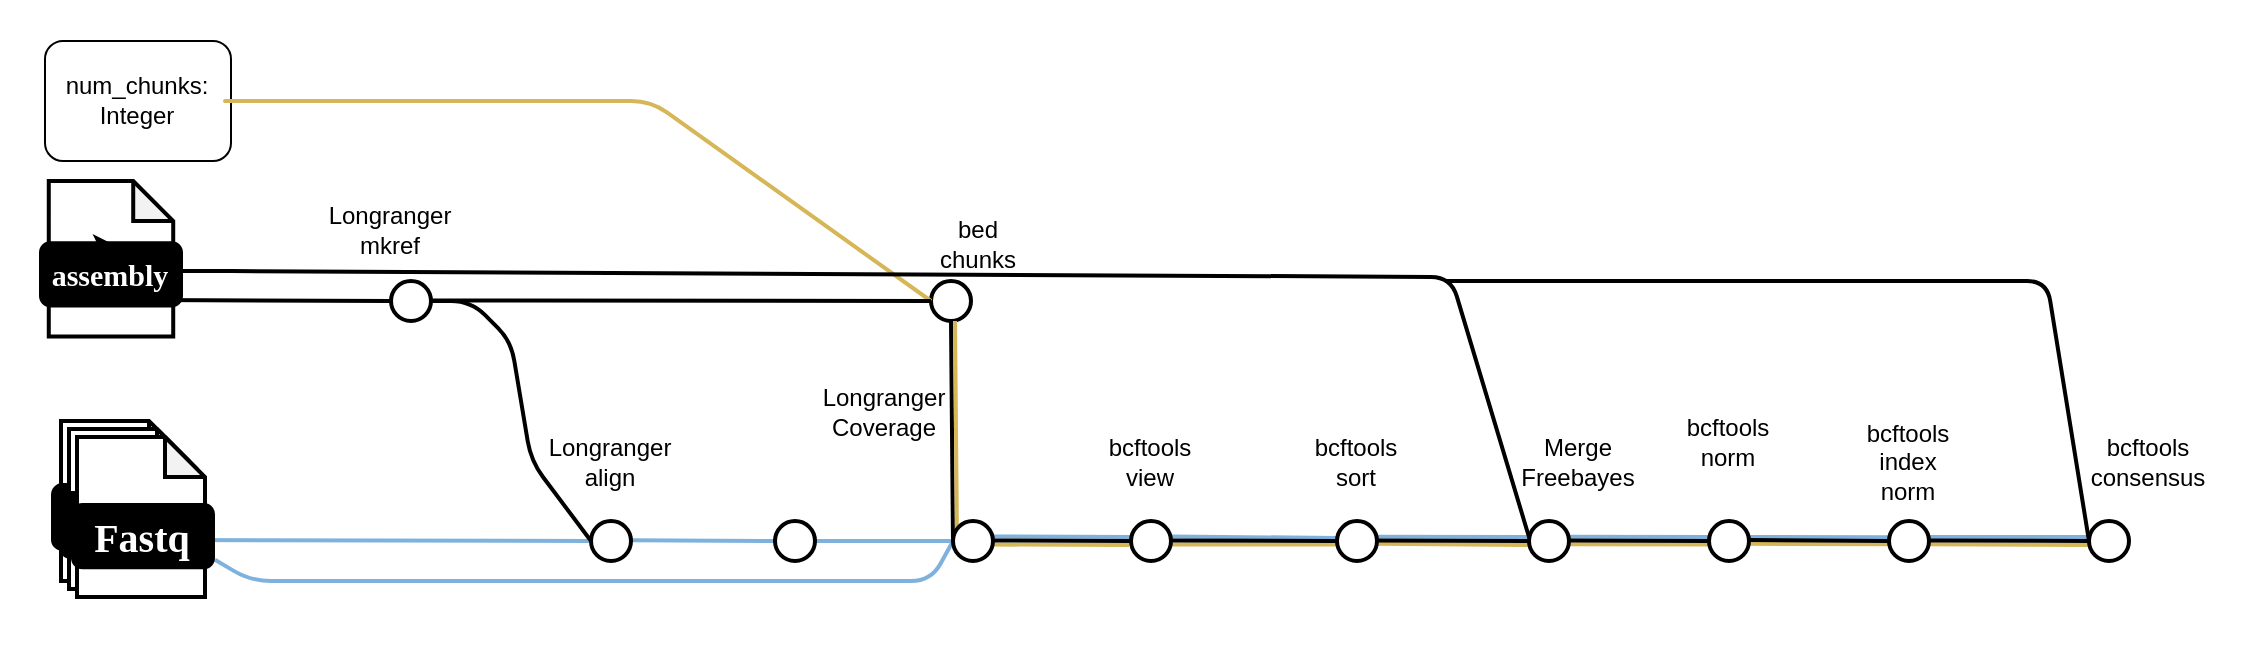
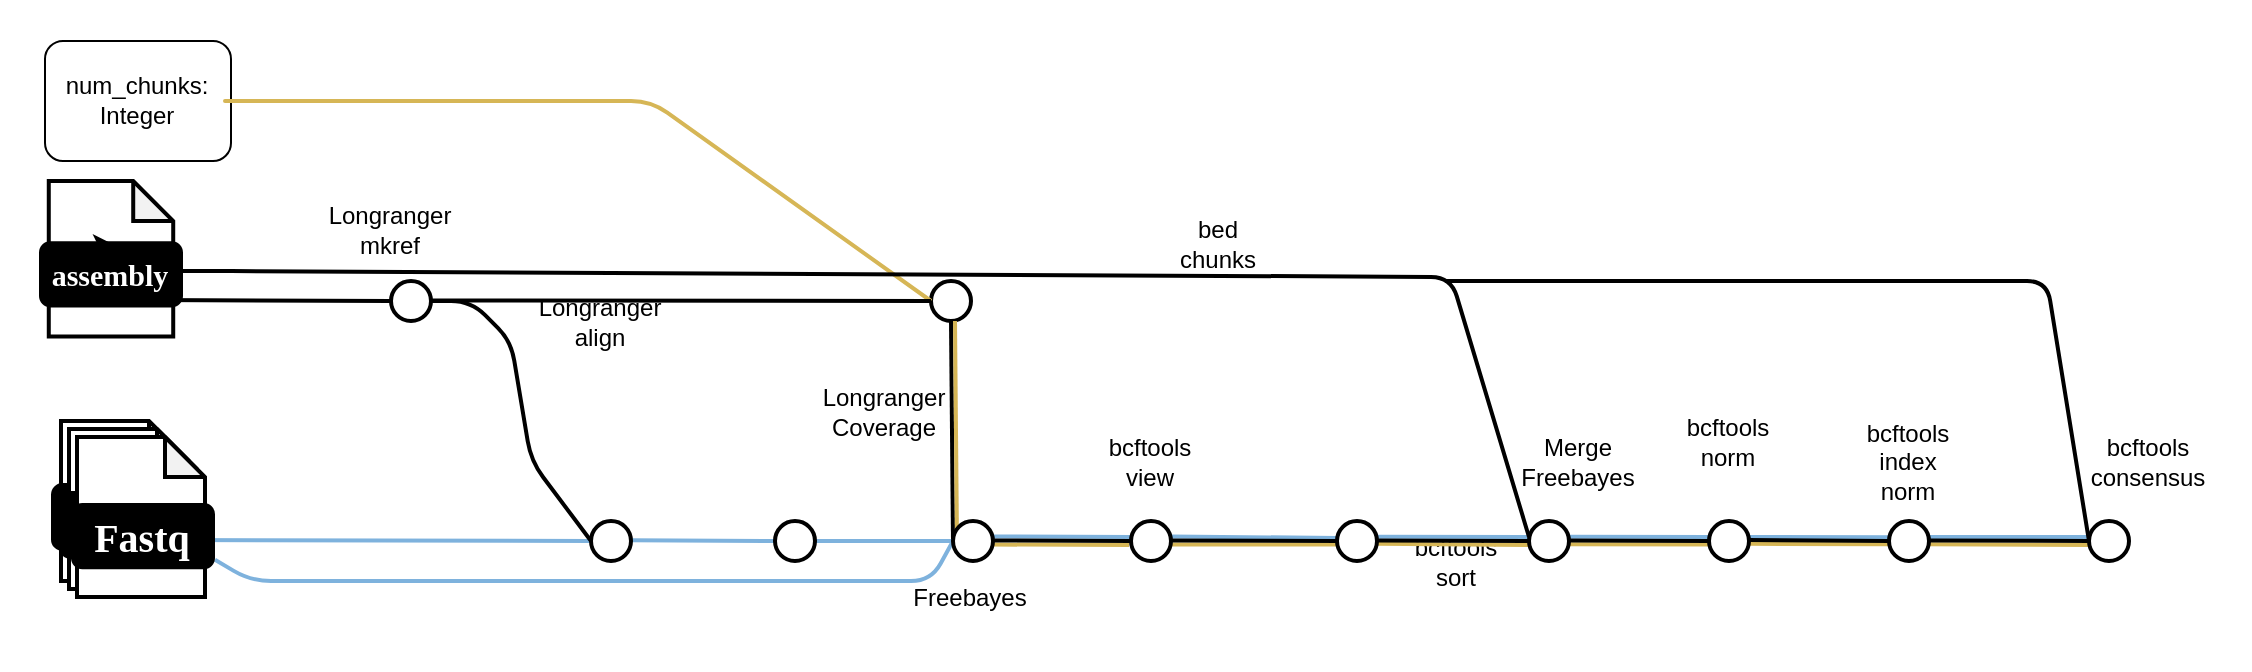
  <mxCell id="0" />
  <mxCell id="1" parent="0" />
  <mxCell id="2" value="" style="group;aspect=fixed;" vertex="1" connectable="0" parent="1"><mxGeometry x="26" y="210" width="80" height="88" as="geometry" /></mxCell>
  <mxCell id="3" value="" style="shape=note;whiteSpace=wrap;html=1;backgroundOutline=1;darkOpacity=0.05;rounded=1;size=20;strokeWidth=2;" vertex="1" parent="2"><mxGeometry x="4" width="64" height="80" as="geometry" /></mxCell>
  <mxCell id="4" value="&lt;font data-font-src=&quot;https://fonts.googleapis.com/css?family=Maven+Pro&quot; face=&quot;Maven Pro&quot; color=&quot;#ffffff&quot;&gt;&lt;b&gt;&lt;font style=&quot;font-size: 20px;&quot;&gt;Fastq&lt;/font&gt;&lt;/b&gt;&lt;/font&gt;" style="rounded=1;whiteSpace=wrap;html=1;strokeWidth=2;fillColor=#000000;" vertex="1" parent="2"><mxGeometry y="32" width="72" height="32" as="geometry" /></mxCell>
  <mxCell id="5" value="" style="shape=note;whiteSpace=wrap;html=1;backgroundOutline=1;darkOpacity=0.05;rounded=1;size=20;strokeWidth=2;" vertex="1" parent="2"><mxGeometry x="8" y="4" width="64" height="80" as="geometry" /></mxCell>
  <mxCell id="6" value="&lt;font data-font-src=&quot;https://fonts.googleapis.com/css?family=Maven+Pro&quot; face=&quot;Maven Pro&quot; color=&quot;#ffffff&quot;&gt;&lt;b&gt;&lt;font style=&quot;font-size: 20px;&quot;&gt;Fastq&lt;/font&gt;&lt;/b&gt;&lt;/font&gt;" style="rounded=1;whiteSpace=wrap;html=1;strokeWidth=2;fillColor=#000000;" vertex="1" parent="2"><mxGeometry x="4" y="36" width="72" height="32" as="geometry" /></mxCell>
  <mxCell id="7" value="" style="shape=note;whiteSpace=wrap;html=1;backgroundOutline=1;darkOpacity=0.05;rounded=1;size=20;strokeWidth=2;" vertex="1" parent="2"><mxGeometry x="12" y="8" width="64" height="80" as="geometry" /></mxCell>
  <mxCell id="8" value="num_chunks: Integer" style="rounded=1;whiteSpace=wrap;html=1;" vertex="1" parent="1"><mxGeometry x="22" y="20" width="93" height="60" as="geometry" /></mxCell>
  <mxCell id="9" value="" style="ellipse;whiteSpace=wrap;html=1;aspect=fixed;rounded=1;rotation=0;strokeWidth=2;" vertex="1" parent="1"><mxGeometry x="195" y="140" width="20" height="20" as="geometry" /></mxCell>
  <mxCell id="10" value="" style="ellipse;whiteSpace=wrap;html=1;aspect=fixed;rounded=1;rotation=0;strokeWidth=2;" vertex="1" parent="1"><mxGeometry x="465" y="140" width="20" height="20" as="geometry" /></mxCell>
  <mxCell id="11" value="Longranger mkref" style="text;html=1;strokeColor=none;fillColor=none;align=center;verticalAlign=middle;whiteSpace=wrap;rounded=0;" vertex="1" parent="1"><mxGeometry x="165" y="100" width="60" height="30" as="geometry" /></mxCell>
- <mxCell id="12" value="Longranger align" style="text;html=1;strokeColor=none;fillColor=none;align=center;verticalAlign=middle;whiteSpace=wrap;rounded=0;" vertex="1" parent="1"><mxGeometry x="275" y="216" width="60" height="30" as="geometry" /></mxCell>
- <mxCell id="13" value="bed chunks" style="text;html=1;strokeColor=none;fillColor=none;align=center;verticalAlign=middle;whiteSpace=wrap;rounded=0;" vertex="1" parent="1"><mxGeometry x="459" y="106" width="60" height="31" as="geometry" /></mxCell>
+ <mxCell id="12" value="Longranger align" style="text;html=1;strokeColor=none;fillColor=none;align=center;verticalAlign=middle;whiteSpace=wrap;rounded=0;" vertex="1" parent="1"><mxGeometry x="270" y="146" width="60" height="30" as="geometry" /></mxCell>
+ <mxCell id="13" value="bed chunks" style="text;html=1;strokeColor=none;fillColor=none;align=center;verticalAlign=middle;whiteSpace=wrap;rounded=0;" vertex="1" parent="1"><mxGeometry x="579" y="106" width="60" height="31" as="geometry" /></mxCell>
  <mxCell id="14" value="Longranger Coverage" style="text;html=1;strokeColor=none;fillColor=none;align=center;verticalAlign=middle;whiteSpace=wrap;rounded=0;" vertex="1" parent="1"><mxGeometry x="412" y="191" width="60" height="30" as="geometry" /></mxCell>
  <mxCell id="15" value="bcftools view" style="text;html=1;strokeColor=none;fillColor=none;align=center;verticalAlign=middle;whiteSpace=wrap;rounded=0;" vertex="1" parent="1"><mxGeometry x="545" y="216" width="60" height="30" as="geometry" /></mxCell>
- <mxCell id="16" value="bcftools sort" style="text;html=1;strokeColor=none;fillColor=none;align=center;verticalAlign=middle;whiteSpace=wrap;rounded=0;" vertex="1" parent="1"><mxGeometry x="648" y="216" width="60" height="30" as="geometry" /></mxCell>
+ <mxCell id="16" value="bcftools sort" style="text;html=1;strokeColor=none;fillColor=none;align=center;verticalAlign=middle;whiteSpace=wrap;rounded=0;" vertex="1" parent="1"><mxGeometry x="698" y="266" width="60" height="30" as="geometry" /></mxCell>
  <mxCell id="17" value="Merge Freebayes" style="text;html=1;strokeColor=none;fillColor=none;align=center;verticalAlign=middle;whiteSpace=wrap;rounded=0;" vertex="1" parent="1"><mxGeometry x="759" y="216" width="60" height="30" as="geometry" /></mxCell>
  <mxCell id="18" value="bcftools norm" style="text;html=1;strokeColor=none;fillColor=none;align=center;verticalAlign=middle;whiteSpace=wrap;rounded=0;" vertex="1" parent="1"><mxGeometry x="834" y="206" width="60" height="30" as="geometry" /></mxCell>
  <mxCell id="19" value="bcftools index norm" style="text;html=1;strokeColor=none;fillColor=none;align=center;verticalAlign=middle;whiteSpace=wrap;rounded=0;" vertex="1" parent="1"><mxGeometry x="924" y="216" width="60" height="30" as="geometry" /></mxCell>
  <mxCell id="20" value="bcftools consensus" style="text;html=1;strokeColor=none;fillColor=none;align=center;verticalAlign=middle;whiteSpace=wrap;rounded=0;" vertex="1" parent="1"><mxGeometry x="1044" y="216" width="60" height="30" as="geometry" /></mxCell>
  <mxCell id="21" value="" style="endArrow=none;html=1;rounded=1;strokeWidth=2;entryX=0;entryY=0.5;entryDx=0;entryDy=0;" edge="1" parent="1" target="9"><mxGeometry width="50" height="50" relative="1" as="geometry"><mxPoint x="75" y="149.5" as="sourcePoint" /><mxPoint x="115" y="149.5" as="targetPoint" /></mxGeometry></mxCell>
  <mxCell id="22" value="" style="endArrow=none;html=1;rounded=1;strokeWidth=2;strokeColor=#7EB2DD;entryX=0;entryY=0.5;entryDx=0;entryDy=0;" edge="1" parent="1"><mxGeometry width="50" height="50" relative="1" as="geometry"><mxPoint x="85" y="269.5" as="sourcePoint" /><mxPoint x="295" y="270" as="targetPoint" /></mxGeometry></mxCell>
  <mxCell id="23" value="" style="endArrow=none;html=1;rounded=1;strokeWidth=2;strokeColor=#7EB2DD;entryX=0;entryY=0.5;entryDx=0;entryDy=0;" edge="1" parent="1"><mxGeometry width="50" height="50" relative="1" as="geometry"><mxPoint x="315" y="269.68" as="sourcePoint" /><mxPoint x="387" y="270" as="targetPoint" /></mxGeometry></mxCell>
  <mxCell id="24" value="" style="endArrow=none;html=1;rounded=1;strokeWidth=2;entryX=0;entryY=0.5;entryDx=0;entryDy=0;" edge="1" parent="1"><mxGeometry width="50" height="50" relative="1" as="geometry"><mxPoint x="215" y="150" as="sourcePoint" /><mxPoint x="295" y="270" as="targetPoint" /><Array as="points"><mxPoint x="235" y="150" /><mxPoint x="255" y="170" /><mxPoint x="265" y="230" /></Array></mxGeometry></mxCell>
  <mxCell id="25" value="" style="ellipse;whiteSpace=wrap;html=1;aspect=fixed;rounded=1;rotation=0;strokeWidth=2;" vertex="1" parent="1"><mxGeometry x="295" y="260" width="20" height="20" as="geometry" /></mxCell>
+ <mxCell id="26" value="Freebayes" style="text;html=1;strokeColor=none;fillColor=none;align=center;verticalAlign=middle;whiteSpace=wrap;rounded=0;" vertex="1" parent="1"><mxGeometry x="455" y="284" width="60" height="30" as="geometry" /></mxCell>
  <mxCell id="27" value="" style="endArrow=none;html=1;rounded=1;strokeWidth=2;entryX=0;entryY=0.5;entryDx=0;entryDy=0;fillColor=#fff2cc;strokeColor=#d6b656;" edge="1" parent="1" target="10"><mxGeometry width="50" height="50" relative="1" as="geometry"><mxPoint x="115" y="50" as="sourcePoint" /><mxPoint x="475" y="150" as="targetPoint" /><Array as="points"><mxPoint x="110" y="50" /><mxPoint x="325" y="50" /></Array></mxGeometry></mxCell>
  <mxCell id="28" value="" style="endArrow=none;html=1;rounded=1;strokeWidth=2;entryX=0;entryY=0.5;entryDx=0;entryDy=0;" edge="1" parent="1" target="10"><mxGeometry width="50" height="50" relative="1" as="geometry"><mxPoint x="215" y="149.76" as="sourcePoint" /><mxPoint x="255" y="149.76" as="targetPoint" /></mxGeometry></mxCell>
  <mxCell id="29" value="" style="endArrow=none;html=1;rounded=1;strokeWidth=2;exitX=0.5;exitY=1;exitDx=0;exitDy=0;entryX=0;entryY=0.5;entryDx=0;entryDy=0;" edge="1" parent="1" source="10"><mxGeometry width="50" height="50" relative="1" as="geometry"><mxPoint x="475" y="210" as="sourcePoint" /><mxPoint x="476" y="270" as="targetPoint" /></mxGeometry></mxCell>
  <mxCell id="30" value="" style="endArrow=none;html=1;rounded=1;strokeWidth=2;strokeColor=#7EB2DD;entryX=0;entryY=0.5;entryDx=0;entryDy=0;exitX=1;exitY=0.5;exitDx=0;exitDy=0;" edge="1" parent="1"><mxGeometry width="50" height="50" relative="1" as="geometry"><mxPoint x="407" y="270" as="sourcePoint" /><mxPoint x="479" y="270" as="targetPoint" /></mxGeometry></mxCell>
  <mxCell id="31" value="" style="endArrow=none;html=1;rounded=1;strokeWidth=2;exitX=0;exitY=0.5;exitDx=0;exitDy=0;strokeColor=#7EB2DD;entryX=1.014;entryY=0.881;entryDx=0;entryDy=0;entryPerimeter=0;" edge="1" parent="1" target="32"><mxGeometry width="50" height="50" relative="1" as="geometry"><mxPoint x="476" y="270" as="sourcePoint" /><mxPoint x="85" y="270" as="targetPoint" /><Array as="points"><mxPoint x="465" y="290" /><mxPoint x="125" y="290" /></Array></mxGeometry></mxCell>
  <mxCell id="32" value="&lt;font data-font-src=&quot;https://fonts.googleapis.com/css?family=Maven+Pro&quot; face=&quot;Maven Pro&quot; color=&quot;#ffffff&quot;&gt;&lt;b&gt;&lt;font style=&quot;font-size: 20px;&quot;&gt;Fastq&lt;/font&gt;&lt;/b&gt;&lt;/font&gt;" style="rounded=1;whiteSpace=wrap;html=1;strokeWidth=2;fillColor=#000000;aspect=fixed;" vertex="1" parent="1"><mxGeometry x="36" y="252" width="70" height="31.11" as="geometry" /></mxCell>
  <mxCell id="33" value="" style="group;aspect=fixed;" vertex="1" connectable="0" parent="1"><mxGeometry x="20" y="90" width="70" height="77.78" as="geometry" /></mxCell>
  <mxCell id="34" value="" style="shape=note;whiteSpace=wrap;html=1;backgroundOutline=1;darkOpacity=0.05;rounded=1;size=20;strokeWidth=2;" vertex="1" parent="33"><mxGeometry x="3.889" width="62.222" height="77.78" as="geometry" /></mxCell>
  <mxCell id="35" value="&lt;font size=&quot;1&quot; face=&quot;Maven Pro&quot; color=&quot;#ffffff&quot;&gt;&lt;b style=&quot;font-size: 15px;&quot;&gt;assembly&lt;/b&gt;&lt;/font&gt;" style="rounded=1;whiteSpace=wrap;html=1;strokeWidth=2;fillColor=#000000;" vertex="1" parent="33"><mxGeometry y="31.112" width="70" height="31.112" as="geometry" /></mxCell>
  <mxCell id="36" style="edgeStyle=orthogonalEdgeStyle;rounded=0;orthogonalLoop=1;jettySize=auto;html=1;exitX=0.25;exitY=0;exitDx=0;exitDy=0;entryX=0.5;entryY=0;entryDx=0;entryDy=0;" edge="1" parent="33" source="35" target="35"><mxGeometry relative="1" as="geometry" /></mxCell>
  <mxCell id="37" value="" style="endArrow=none;html=1;rounded=1;strokeWidth=2;strokeColor=#7EB2DD;exitX=1;exitY=0.5;exitDx=0;exitDy=0;entryX=0.007;entryY=0.423;entryDx=0;entryDy=0;entryPerimeter=0;" edge="1" parent="1"><mxGeometry width="50" height="50" relative="1" as="geometry"><mxPoint x="585" y="267.77" as="sourcePoint" /><mxPoint x="668.14" y="268.46" as="targetPoint" /></mxGeometry></mxCell>
  <mxCell id="38" value="" style="endArrow=none;html=1;rounded=1;strokeWidth=2;strokeColor=#7EB2DD;exitX=1;exitY=0.5;exitDx=0;exitDy=0;" edge="1" parent="1"><mxGeometry width="50" height="50" relative="1" as="geometry"><mxPoint x="687" y="267.88" as="sourcePoint" /><mxPoint x="765" y="268" as="targetPoint" /></mxGeometry></mxCell>
  <mxCell id="39" value="" style="endArrow=none;html=1;rounded=1;strokeWidth=2;strokeColor=#7EB2DD;exitX=1;exitY=0.5;exitDx=0;exitDy=0;" edge="1" parent="1"><mxGeometry width="50" height="50" relative="1" as="geometry"><mxPoint x="783" y="267.92" as="sourcePoint" /><mxPoint x="855" y="268" as="targetPoint" /></mxGeometry></mxCell>
  <mxCell id="40" value="" style="endArrow=none;html=1;rounded=1;strokeWidth=2;strokeColor=#7EB2DD;exitX=1;exitY=0.5;exitDx=0;exitDy=0;" edge="1" parent="1"><mxGeometry width="50" height="50" relative="1" as="geometry"><mxPoint x="874" y="268" as="sourcePoint" /><mxPoint x="946" y="268.08" as="targetPoint" /></mxGeometry></mxCell>
  <mxCell id="41" value="" style="endArrow=none;html=1;rounded=1;strokeWidth=2;strokeColor=#7EB2DD;exitX=1;exitY=0.5;exitDx=0;exitDy=0;entryX=0.024;entryY=0.4;entryDx=0;entryDy=0;entryPerimeter=0;" edge="1" parent="1"><mxGeometry width="50" height="50" relative="1" as="geometry"><mxPoint x="964" y="268" as="sourcePoint" /><mxPoint x="1044.48" y="268" as="targetPoint" /></mxGeometry></mxCell>
  <mxCell id="42" value="" style="endArrow=none;html=1;rounded=1;strokeWidth=2;entryX=0;entryY=0.5;entryDx=0;entryDy=0;" edge="1" parent="1"><mxGeometry width="50" height="50" relative="1" as="geometry"><mxPoint x="722" y="140" as="sourcePoint" /><mxPoint x="1044" y="270" as="targetPoint" /><Array as="points"><mxPoint x="1023" y="140" /></Array></mxGeometry></mxCell>
  <mxCell id="43" value="" style="ellipse;whiteSpace=wrap;html=1;aspect=fixed;rounded=1;rotation=0;strokeWidth=2;" vertex="1" parent="1"><mxGeometry x="387" y="260" width="20" height="20" as="geometry" /></mxCell>
  <mxCell id="44" value="" style="endArrow=none;html=1;rounded=1;strokeWidth=2;strokeColor=#d6b656;exitX=1;exitY=0.5;exitDx=0;exitDy=0;fillColor=#fff2cc;" edge="1" parent="1"><mxGeometry width="50" height="50" relative="1" as="geometry"><mxPoint x="495" y="271.77" as="sourcePoint" /><mxPoint x="564" y="272" as="targetPoint" /></mxGeometry></mxCell>
  <mxCell id="45" value="" style="endArrow=none;html=1;rounded=1;strokeWidth=2;strokeColor=#d6b656;exitX=1;exitY=0.5;exitDx=0;exitDy=0;entryX=0.047;entryY=0.59;entryDx=0;entryDy=0;entryPerimeter=0;fillColor=#fff2cc;" edge="1" parent="1"><mxGeometry width="50" height="50" relative="1" as="geometry"><mxPoint x="585" y="271.77" as="sourcePoint" /><mxPoint x="668.94" y="271.8" as="targetPoint" /></mxGeometry></mxCell>
  <mxCell id="46" value="" style="endArrow=none;html=1;rounded=1;strokeWidth=2;strokeColor=#d6b656;exitX=0.981;exitY=0.569;exitDx=0;exitDy=0;exitPerimeter=0;fillColor=#fff2cc;" edge="1" parent="1"><mxGeometry width="50" height="50" relative="1" as="geometry"><mxPoint x="687.62" y="271.38" as="sourcePoint" /><mxPoint x="765" y="272" as="targetPoint" /></mxGeometry></mxCell>
  <mxCell id="47" value="" style="endArrow=none;html=1;rounded=1;strokeWidth=2;strokeColor=#d6b656;exitX=1.006;exitY=0.582;exitDx=0;exitDy=0;exitPerimeter=0;entryX=0.029;entryY=0.588;entryDx=0;entryDy=0;entryPerimeter=0;fillColor=#fff2cc;" edge="1" parent="1"><mxGeometry width="50" height="50" relative="1" as="geometry"><mxPoint x="784.12" y="271.64" as="sourcePoint" /><mxPoint x="854.58" y="271.76" as="targetPoint" /></mxGeometry></mxCell>
  <mxCell id="48" value="" style="endArrow=none;html=1;rounded=1;strokeWidth=2;strokeColor=#d6b656;exitX=0.988;exitY=0.571;exitDx=0;exitDy=0;entryX=0.018;entryY=0.582;entryDx=0;entryDy=0;entryPerimeter=0;exitPerimeter=0;fillColor=#fff2cc;" edge="1" parent="1"><mxGeometry width="50" height="50" relative="1" as="geometry"><mxPoint x="873.76" y="271.42" as="sourcePoint" /><mxPoint x="944.36" y="271.64" as="targetPoint" /></mxGeometry></mxCell>
  <mxCell id="49" value="" style="endArrow=none;html=1;rounded=1;strokeWidth=2;strokeColor=#d6b656;exitX=0.971;exitY=0.582;exitDx=0;exitDy=0;entryX=0.024;entryY=0.4;entryDx=0;entryDy=0;entryPerimeter=0;exitPerimeter=0;fillColor=#fff2cc;" edge="1" parent="1"><mxGeometry width="50" height="50" relative="1" as="geometry"><mxPoint x="963.42" y="271.64" as="sourcePoint" /><mxPoint x="1044.48" y="272" as="targetPoint" /></mxGeometry></mxCell>
  <mxCell id="50" value="" style="endArrow=none;html=1;rounded=1;strokeWidth=2;entryX=0;entryY=0.5;entryDx=0;entryDy=0;" edge="1" parent="1"><mxGeometry width="50" height="50" relative="1" as="geometry"><mxPoint x="964" y="269.78" as="sourcePoint" /><mxPoint x="1044" y="270" as="targetPoint" /></mxGeometry></mxCell>
  <mxCell id="51" value="" style="endArrow=none;html=1;rounded=1;strokeWidth=2;entryX=0;entryY=0.5;entryDx=0;entryDy=0;" edge="1" parent="1"><mxGeometry width="50" height="50" relative="1" as="geometry"><mxPoint x="874" y="269.55" as="sourcePoint" /><mxPoint x="944" y="270" as="targetPoint" /></mxGeometry></mxCell>
  <mxCell id="52" value="" style="endArrow=none;html=1;rounded=1;strokeWidth=2;entryX=0;entryY=0.5;entryDx=0;entryDy=0;" edge="1" parent="1"><mxGeometry width="50" height="50" relative="1" as="geometry"><mxPoint x="784" y="269.7" as="sourcePoint" /><mxPoint x="854" y="270" as="targetPoint" /></mxGeometry></mxCell>
  <mxCell id="53" value="" style="endArrow=none;html=1;rounded=1;strokeWidth=2;entryX=0;entryY=0.5;entryDx=0;entryDy=0;" edge="1" parent="1"><mxGeometry width="50" height="50" relative="1" as="geometry"><mxPoint x="688" y="269.7" as="sourcePoint" /><mxPoint x="764" y="270" as="targetPoint" /></mxGeometry></mxCell>
  <mxCell id="54" value="" style="endArrow=none;html=1;rounded=1;strokeWidth=2;entryX=0;entryY=0.5;entryDx=0;entryDy=0;" edge="1" parent="1"><mxGeometry width="50" height="50" relative="1" as="geometry"><mxPoint x="585" y="269.7" as="sourcePoint" /><mxPoint x="668" y="270" as="targetPoint" /></mxGeometry></mxCell>
  <mxCell id="55" value="" style="endArrow=none;html=1;rounded=1;strokeWidth=2;strokeColor=#7EB2DD;exitX=1;exitY=0.5;exitDx=0;exitDy=0;" edge="1" parent="1"><mxGeometry width="50" height="50" relative="1" as="geometry"><mxPoint x="496" y="267.77" as="sourcePoint" /><mxPoint x="565" y="268" as="targetPoint" /></mxGeometry></mxCell>
  <mxCell id="56" value="" style="endArrow=none;html=1;rounded=1;strokeWidth=2;entryX=0;entryY=0.5;entryDx=0;entryDy=0;" edge="1" parent="1"><mxGeometry width="50" height="50" relative="1" as="geometry"><mxPoint x="495" y="269.7" as="sourcePoint" /><mxPoint x="565" y="270" as="targetPoint" /></mxGeometry></mxCell>
  <mxCell id="57" value="" style="endArrow=none;html=1;rounded=1;strokeWidth=2;exitX=0.5;exitY=1;exitDx=0;exitDy=0;entryX=0;entryY=0.5;entryDx=0;entryDy=0;strokeColor=#d6b656;fillColor=#fff2cc;" edge="1" parent="1"><mxGeometry width="50" height="50" relative="1" as="geometry"><mxPoint x="477" y="160" as="sourcePoint" /><mxPoint x="478" y="270" as="targetPoint" /></mxGeometry></mxCell>
  <mxCell id="58" value="" style="endArrow=none;html=1;rounded=1;strokeWidth=2;entryX=0;entryY=0.5;entryDx=0;entryDy=0;" edge="1" parent="1"><mxGeometry width="50" height="50" relative="1" as="geometry"><mxPoint x="85" y="135" as="sourcePoint" /><mxPoint x="764" y="268" as="targetPoint" /><Array as="points"><mxPoint x="105" y="135" /><mxPoint x="725" y="138" /></Array></mxGeometry></mxCell>
  <mxCell id="59" value="" style="ellipse;whiteSpace=wrap;html=1;aspect=fixed;rounded=1;rotation=0;strokeWidth=2;" vertex="1" parent="1"><mxGeometry x="476" y="260" width="20" height="20" as="geometry" /></mxCell>
  <mxCell id="60" value="" style="ellipse;whiteSpace=wrap;html=1;aspect=fixed;rounded=1;rotation=0;strokeWidth=2;" vertex="1" parent="1"><mxGeometry x="565" y="260" width="20" height="20" as="geometry" /></mxCell>
  <mxCell id="61" value="" style="ellipse;whiteSpace=wrap;html=1;aspect=fixed;rounded=1;rotation=0;strokeWidth=2;" vertex="1" parent="1"><mxGeometry x="668" y="260" width="20" height="20" as="geometry" /></mxCell>
  <mxCell id="62" value="" style="ellipse;whiteSpace=wrap;html=1;aspect=fixed;rounded=1;rotation=0;strokeWidth=2;" vertex="1" parent="1"><mxGeometry x="764" y="260" width="20" height="20" as="geometry" /></mxCell>
  <mxCell id="63" value="" style="ellipse;whiteSpace=wrap;html=1;aspect=fixed;rounded=1;rotation=0;strokeWidth=2;" vertex="1" parent="1"><mxGeometry x="854" y="260" width="20" height="20" as="geometry" /></mxCell>
  <mxCell id="64" value="" style="ellipse;whiteSpace=wrap;html=1;aspect=fixed;rounded=1;rotation=0;strokeWidth=2;" vertex="1" parent="1"><mxGeometry x="944" y="260" width="20" height="20" as="geometry" /></mxCell>
  <mxCell id="65" value="" style="ellipse;whiteSpace=wrap;html=1;aspect=fixed;rounded=1;rotation=0;strokeWidth=2;" vertex="1" parent="1"><mxGeometry x="1044" y="260" width="20" height="20" as="geometry" /></mxCell>
